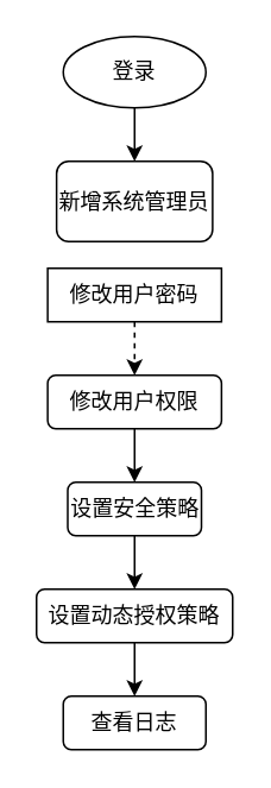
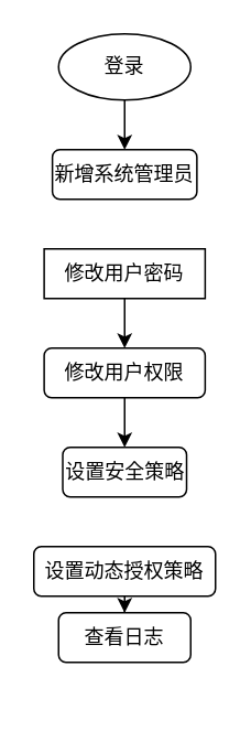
  <mxCell id="0" />
  <mxCell id="1" parent="0" />
  <mxCell id="2" style="edgeStyle=orthogonalEdgeStyle;rounded=0;orthogonalLoop=1;jettySize=auto;html=1;exitX=0.5;exitY=1;exitDx=0;exitDy=0;entryX=0.5;entryY=0;entryDx=0;entryDy=0;" parent="1" source="3" target="4" edge="1"><mxGeometry relative="1" as="geometry" /></mxCell>
  <mxCell id="3" value="登录" style="ellipse;whiteSpace=wrap;html=1;" parent="1" vertex="1"><mxGeometry x="35" y="20" width="80" height="40" as="geometry" /></mxCell>
- <mxCell id="4" value="新增系统管理员" style="rounded=1;whiteSpace=wrap;html=1;" parent="1" vertex="1"><mxGeometry x="31.25" y="90" width="87.5" height="45" as="geometry" /></mxCell>
- <mxCell id="5" style="edgeStyle=orthogonalEdgeStyle;rounded=0;orthogonalLoop=1;jettySize=auto;html=1;exitX=0.5;exitY=1;exitDx=0;exitDy=0;entryX=0.5;entryY=0;entryDx=0;entryDy=0;dashed=1;" parent="1" source="6" target="8" edge="1"><mxGeometry relative="1" as="geometry" /></mxCell>
+ <mxCell id="4" value="新增系统管理员" style="rounded=1;whiteSpace=wrap;html=1;" parent="1" vertex="1"><mxGeometry x="31.25" y="90" width="87.5" height="30" as="geometry" /></mxCell>
+ <mxCell id="5" style="edgeStyle=orthogonalEdgeStyle;rounded=0;orthogonalLoop=1;jettySize=auto;html=1;exitX=0.5;exitY=1;exitDx=0;exitDy=0;entryX=0.5;entryY=0;entryDx=0;entryDy=0;" parent="1" source="6" target="8" edge="1"><mxGeometry relative="1" as="geometry" /></mxCell>
  <mxCell id="6" value="修改用户密码" style="whiteSpace=wrap;html=1;rounded=0;" parent="1" vertex="1"><mxGeometry x="26.25" y="150" width="97.5" height="30" as="geometry" /></mxCell>
  <mxCell id="7" style="edgeStyle=orthogonalEdgeStyle;rounded=0;orthogonalLoop=1;jettySize=auto;html=1;exitX=0.5;exitY=1;exitDx=0;exitDy=0;entryX=0.5;entryY=0;entryDx=0;entryDy=0;" parent="1" source="8" target="10" edge="1"><mxGeometry relative="1" as="geometry" /></mxCell>
  <mxCell id="8" value="修改用户权限" style="rounded=1;whiteSpace=wrap;html=1;" parent="1" vertex="1"><mxGeometry x="26.25" y="210" width="97.5" height="30" as="geometry" /></mxCell>
- <mxCell id="9" style="edgeStyle=orthogonalEdgeStyle;rounded=0;orthogonalLoop=1;jettySize=auto;html=1;exitX=0.5;exitY=1;exitDx=0;exitDy=0;" edge="1" parent="1" source="10" target="12"><mxGeometry relative="1" as="geometry"><mxPoint x="75" y="330" as="targetPoint" /></mxGeometry></mxCell>
  <mxCell id="10" value="设置安全策略" style="rounded=1;whiteSpace=wrap;html=1;" parent="1" vertex="1"><mxGeometry x="37.5" y="270" width="75" height="30" as="geometry" /></mxCell>
  <mxCell id="11" style="edgeStyle=orthogonalEdgeStyle;rounded=0;orthogonalLoop=1;jettySize=auto;html=1;exitX=0.5;exitY=1;exitDx=0;exitDy=0;" edge="1" parent="1" source="12" target="13"><mxGeometry relative="1" as="geometry"><mxPoint x="75" y="390" as="targetPoint" /></mxGeometry></mxCell>
  <mxCell id="12" value="设置动态授权策略" style="rounded=1;whiteSpace=wrap;html=1;" vertex="1" parent="1"><mxGeometry x="20" y="330" width="110" height="30" as="geometry" /></mxCell>
- <mxCell id="13" value="查看日志" style="rounded=1;whiteSpace=wrap;html=1;" vertex="1" parent="1"><mxGeometry x="35" y="390" width="80" height="30" as="geometry" /></mxCell>
+ <mxCell id="13" value="查看日志" style="rounded=1;whiteSpace=wrap;html=1;" vertex="1" parent="1"><mxGeometry x="35" y="370" width="80" height="30" as="geometry" /></mxCell>
